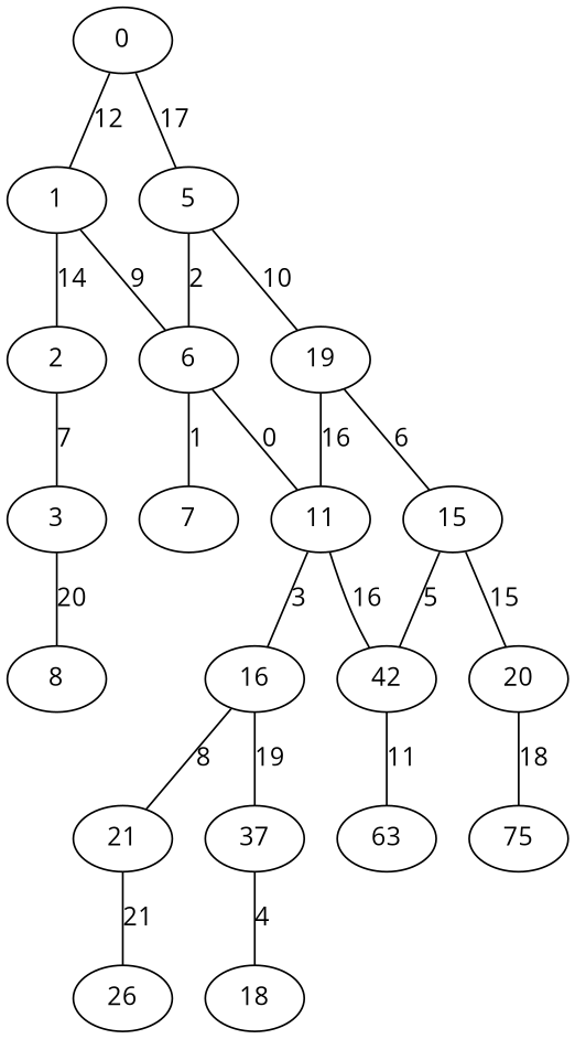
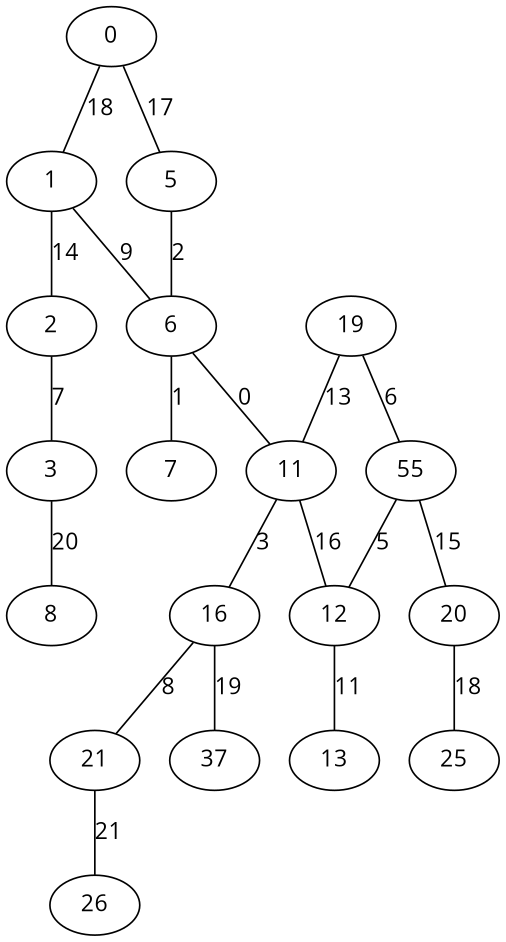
  graph {
    fontname="Open Sans"
    node [fontname="Open Sans"]
    edge [fontname="Open Sans"]
    0
    1
    5
    2
    6
    n6 [label=19]
    3
    7
    11
-   15
+   15 [label=55]
    8
-   12 [label=42]
+   12
    16
    20
-   13 [label=63]
+   13
    n16 [label=37]
    21
-   25 [label=75]
-   18
+   25
    26
-   0 -- 1 [label=12]
+   0 -- 1 [label=18]
    0 -- 5 [label=17]
    1 -- 2 [label=14]
    1 -- 6 [label=9]
    5 -- 6 [label=2]
-   5 -- n6 [label=10]
    2 -- 3 [label=7]
    6 -- 7 [label=1]
    6 -- 11 [label=0]
-   n6 -- 11 [label=16]
+   n6 -- 11 [label=13]
    n6 -- 15 [label=6]
    3 -- 8 [label=20]
    11 -- 12 [label=16]
    11 -- 16 [label=3]
    15 -- 12 [label=5]
    15 -- 20 [label=15]
    12 -- 13 [label=11]
    16 -- n16 [label=19]
    16 -- 21 [label=8]
    20 -- 25 [label=18]
-   n16 -- 18 [label=4]
    21 -- 26 [label=21]
  }
